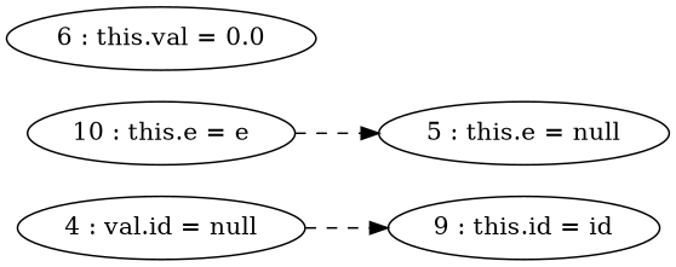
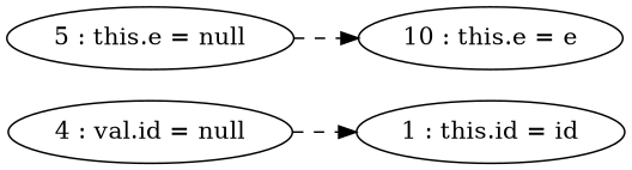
  digraph {
    rankdir=LR
    edge [style=dashed]
    n1 [label="4 : val.id = null"]
-   "9 : this.id = id"
+   "9 : this.id = id" [label="1 : this.id = id"]
    "5 : this.e = null"
    "10 : this.e = e"
-   "6 : this.val = 0.0"
    n1 -> "9 : this.id = id"
-   "10 : this.e = e" -> "5 : this.e = null"
+   "5 : this.e = null" -> "10 : this.e = e"
  }
